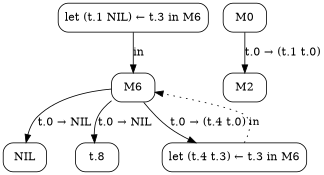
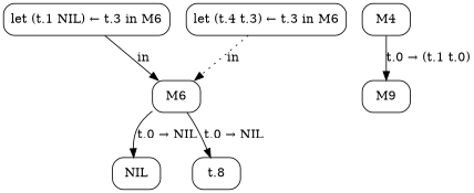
  digraph {
    node [shape=box style=rounded]
    n1 [label=NIL]
-   M0
-   M2
+   M0 [label=M4]
+   M2 [label=M9]
    n4 [label="let (t.1 NIL) ← t.3 in M6"]
    M6
    n6 [label="t.8"]
    n7 [label="let (t.4 t.3) ← t.3 in M6"]
    M0 -> M2 [label="t.0 → (t.1 t.0)"]
    n4 -> M6 [label=in]
    M6 -> n1 [label="t.0 → NIL"]
    M6 -> n6 [label="t.0 → NIL"]
-   M6 -> n7 [label="t.0 → (t.4 t.0)"]
    n7 -> M6 [label=in style=dotted]
  }
